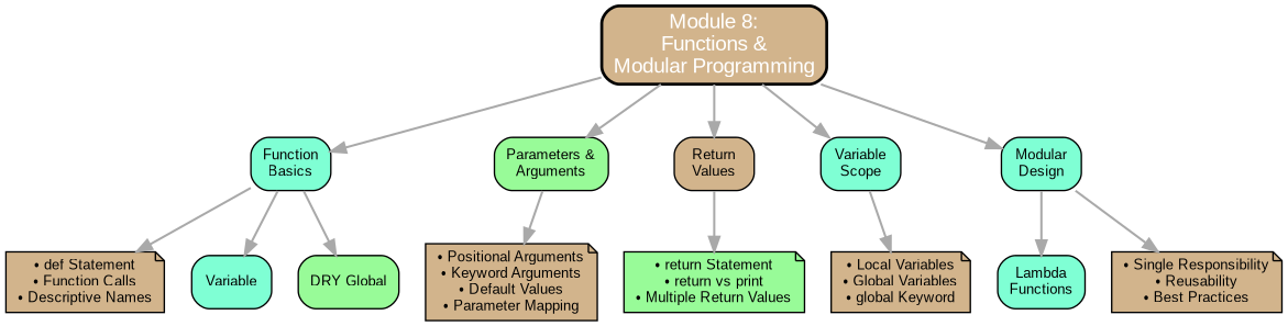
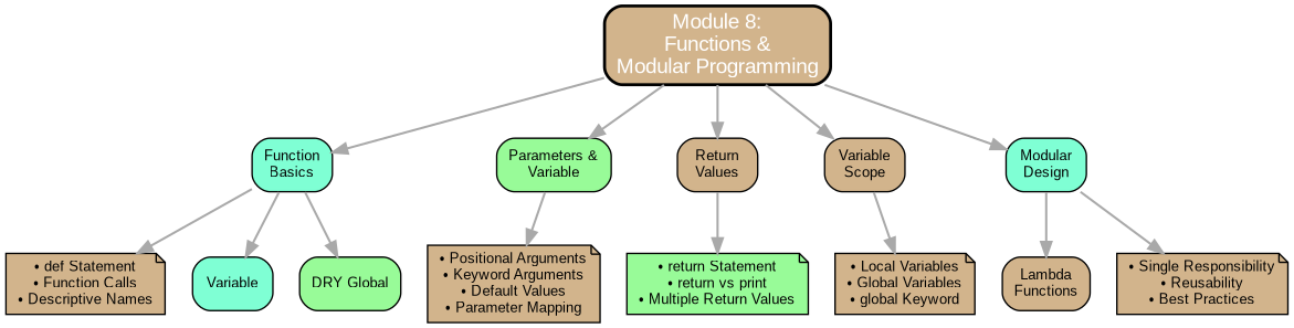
  digraph {
    rankdir=TB
    node [fillcolor=tan fontname=Arial fontsize=10 shape=box style="rounded,filled"]
    edge [color=darkgray penwidth=1.5]
    n1 [fontcolor=white fontsize=14 label="Module 8:\nFunctions &\nModular Programming" penwidth=2]
    n2 [fillcolor=aquamarine label="Function\nBasics"]
-   n3 [fillcolor=palegreen label="Parameters &\nArguments"]
+   n3 [fillcolor=palegreen label="Parameters &\nVariable"]
    n4 [label="Return\nValues"]
-   n5 [fillcolor=aquamarine label="Variable\nScope"]
+   n5 [label="Variable\nScope"]
    n6 [fillcolor=aquamarine label="Modular\nDesign"]
    n7 [label="• def Statement\n• Function Calls\n• Descriptive Names" shape=note]
    n8 [fillcolor=aquamarine label=Variable]
    n9 [fillcolor=palegreen label="DRY Global"]
    n10 [label="• Positional Arguments\n• Keyword Arguments\n• Default Values\n• Parameter Mapping" shape=note]
    n11 [fillcolor=palegreen label="• return Statement\n• return vs print\n• Multiple Return Values" shape=note]
    n12 [label="• Local Variables\n• Global Variables\n• global Keyword" shape=note]
-   n13 [fillcolor=aquamarine label="Lambda\nFunctions"]
+   n13 [label="Lambda\nFunctions"]
    n14 [label="• Single Responsibility\n• Reusability\n• Best Practices" shape=note]
    n1 -> n2
    n1 -> n3
    n1 -> n4
    n1 -> n5
    n1 -> n6
    n2 -> n7
    n2 -> n8
    n2 -> n9
    n3 -> n10
    n4 -> n11
    n5 -> n12
    n6 -> n13
    n6 -> n14
  }
